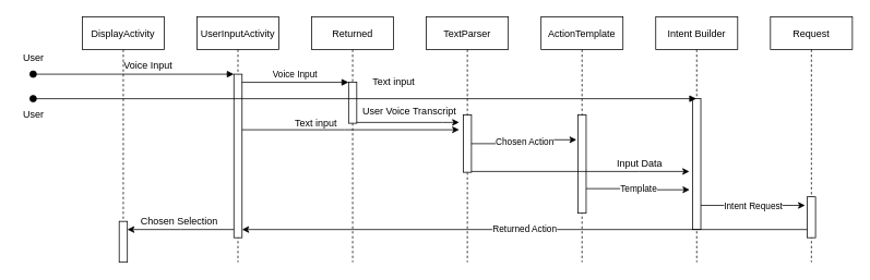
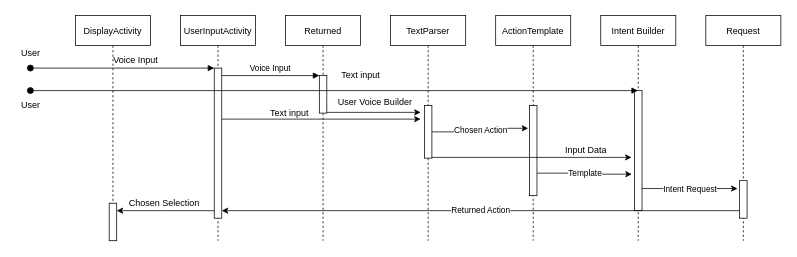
  <mxCell id="0" />
  <mxCell id="1" parent="0" />
  <mxCell id="2" value="UserInputActivity" style="shape=umlLifeline;perimeter=lifelinePerimeter;container=1;collapsible=0;recursiveResize=0;rounded=0;shadow=0;strokeWidth=1;" parent="1" vertex="1"><mxGeometry x="240" y="20" width="100" height="300" as="geometry" /></mxCell>
  <mxCell id="3" value="" style="points=[];perimeter=orthogonalPerimeter;rounded=0;shadow=0;strokeWidth=1;" parent="2" vertex="1"><mxGeometry x="45" y="70" width="10" height="200" as="geometry" /></mxCell>
  <mxCell id="4" value="" style="verticalAlign=bottom;startArrow=oval;endArrow=block;startSize=8;shadow=0;strokeWidth=1;" parent="2" target="3" edge="1"><mxGeometry relative="1" as="geometry"><mxPoint x="-200" y="70" as="sourcePoint" /></mxGeometry></mxCell>
  <mxCell id="5" value="Returned" style="shape=umlLifeline;perimeter=lifelinePerimeter;container=1;collapsible=0;recursiveResize=0;rounded=0;shadow=0;strokeWidth=1;" parent="1" vertex="1"><mxGeometry x="380" y="20" width="100" height="300" as="geometry" /></mxCell>
  <mxCell id="6" value="" style="points=[];perimeter=orthogonalPerimeter;rounded=0;shadow=0;strokeWidth=1;" parent="5" vertex="1"><mxGeometry x="45" y="80" width="10" height="50" as="geometry" /></mxCell>
  <mxCell id="7" value="Voice Input" style="verticalAlign=bottom;endArrow=block;entryX=0;entryY=0;shadow=0;strokeWidth=1;" parent="1" source="3" target="6" edge="1"><mxGeometry relative="1" as="geometry"><mxPoint x="395" y="100" as="sourcePoint" /></mxGeometry></mxCell>
  <mxCell id="8" value="TextParser" style="shape=umlLifeline;perimeter=lifelinePerimeter;container=1;collapsible=0;recursiveResize=0;rounded=0;shadow=0;strokeWidth=1;" parent="1" vertex="1"><mxGeometry x="520" y="20" width="100" height="300" as="geometry" /></mxCell>
  <mxCell id="9" value="" style="points=[];perimeter=orthogonalPerimeter;rounded=0;shadow=0;strokeWidth=1;" parent="8" vertex="1"><mxGeometry x="45" y="120" width="10" height="70" as="geometry" /></mxCell>
  <mxCell id="10" style="edgeStyle=orthogonalEdgeStyle;rounded=0;orthogonalLoop=1;jettySize=auto;html=1;" parent="1" source="6" edge="1"><mxGeometry relative="1" as="geometry"><mxPoint x="560" y="149" as="targetPoint" /><Array as="points"><mxPoint x="540" y="149" /><mxPoint x="540" y="149" /></Array></mxGeometry></mxCell>
  <mxCell id="11" value="User" style="text;html=1;align=center;verticalAlign=middle;resizable=0;points=[];autosize=1;strokeColor=none;fillColor=none;" parent="1" vertex="1"><mxGeometry x="20" y="60" width="40" height="20" as="geometry" /></mxCell>
  <mxCell id="12" style="edgeStyle=orthogonalEdgeStyle;rounded=0;orthogonalLoop=1;jettySize=auto;html=1;" parent="1" source="3" edge="1"><mxGeometry relative="1" as="geometry"><mxPoint x="560" y="158" as="targetPoint" /><Array as="points"><mxPoint x="420" y="158" /><mxPoint x="420" y="158" /></Array></mxGeometry></mxCell>
  <mxCell id="13" value="Text input" style="text;html=1;align=center;verticalAlign=middle;resizable=0;points=[];autosize=1;strokeColor=none;fillColor=none;" parent="1" vertex="1"><mxGeometry x="350" y="140" width="70" height="20" as="geometry" /></mxCell>
- <mxCell id="14" value="User Voice Transcript" style="text;html=1;align=center;verticalAlign=middle;resizable=0;points=[];autosize=1;strokeColor=none;fillColor=none;" parent="1" vertex="1"><mxGeometry x="434" y="126" width="130" height="20" as="geometry" /></mxCell>
+ <mxCell id="14" value="User Voice Builder" style="text;html=1;align=center;verticalAlign=middle;resizable=0;points=[];autosize=1;strokeColor=none;fillColor=none;" parent="1" vertex="1"><mxGeometry x="434" y="126" width="130" height="20" as="geometry" /></mxCell>
  <mxCell id="15" value="ActionTemplate" style="shape=umlLifeline;perimeter=lifelinePerimeter;container=1;collapsible=0;recursiveResize=0;rounded=0;shadow=0;strokeWidth=1;" parent="1" vertex="1"><mxGeometry x="660" y="20" width="100" height="300" as="geometry" /></mxCell>
  <mxCell id="16" value="" style="points=[];perimeter=orthogonalPerimeter;rounded=0;shadow=0;strokeWidth=1;" parent="15" vertex="1"><mxGeometry x="45" y="120" width="10" height="120" as="geometry" /></mxCell>
  <mxCell id="17" value="Intent Builder" style="shape=umlLifeline;perimeter=lifelinePerimeter;container=1;collapsible=0;recursiveResize=0;rounded=0;shadow=0;strokeWidth=1;" parent="1" vertex="1"><mxGeometry x="800" y="20" width="100" height="300" as="geometry" /></mxCell>
  <mxCell id="18" value="" style="points=[];perimeter=orthogonalPerimeter;rounded=0;shadow=0;strokeWidth=1;" parent="17" vertex="1"><mxGeometry x="45" y="100" width="10" height="160" as="geometry" /></mxCell>
  <mxCell id="19" value="Chosen Action" style="edgeStyle=orthogonalEdgeStyle;rounded=0;orthogonalLoop=1;jettySize=auto;html=1;entryX=-0.176;entryY=0.252;entryDx=0;entryDy=0;entryPerimeter=0;" parent="1" source="9" target="16" edge="1"><mxGeometry relative="1" as="geometry" /></mxCell>
  <mxCell id="20" style="edgeStyle=orthogonalEdgeStyle;rounded=0;orthogonalLoop=1;jettySize=auto;html=1;" parent="1" source="9" edge="1"><mxGeometry relative="1" as="geometry"><Array as="points"><mxPoint x="780" y="209" /><mxPoint x="780" y="209" /></Array><mxPoint x="841" y="209" as="targetPoint" /></mxGeometry></mxCell>
  <mxCell id="21" value="Input Data" style="text;html=1;align=center;verticalAlign=middle;resizable=0;points=[];autosize=1;strokeColor=none;fillColor=none;" parent="1" vertex="1"><mxGeometry x="740" y="190" width="80" height="20" as="geometry" /></mxCell>
  <mxCell id="22" value="Request" style="shape=umlLifeline;perimeter=lifelinePerimeter;container=1;collapsible=0;recursiveResize=0;rounded=0;shadow=0;strokeWidth=1;" parent="1" vertex="1"><mxGeometry x="940" y="20" width="100" height="300" as="geometry" /></mxCell>
  <mxCell id="23" value="" style="points=[];perimeter=orthogonalPerimeter;rounded=0;shadow=0;strokeWidth=1;" parent="22" vertex="1"><mxGeometry x="45" y="220" width="10" height="50" as="geometry" /></mxCell>
  <mxCell id="24" value="Returned Action" style="edgeStyle=orthogonalEdgeStyle;rounded=0;orthogonalLoop=1;jettySize=auto;html=1;" parent="1" source="23" edge="1"><mxGeometry relative="1" as="geometry"><mxPoint x="295" y="280" as="targetPoint" /><Array as="points"><mxPoint x="295" y="280" /></Array></mxGeometry></mxCell>
  <mxCell id="25" value="DisplayActivity" style="shape=umlLifeline;perimeter=lifelinePerimeter;container=1;collapsible=0;recursiveResize=0;rounded=0;shadow=0;strokeWidth=1;" parent="1" vertex="1"><mxGeometry x="100" y="20" width="100" height="300" as="geometry" /></mxCell>
  <mxCell id="26" value="" style="points=[];perimeter=orthogonalPerimeter;rounded=0;shadow=0;strokeWidth=1;" parent="25" vertex="1"><mxGeometry x="45" y="250" width="10" height="50" as="geometry" /></mxCell>
  <mxCell id="27" value="Voice Input" style="text;html=1;align=center;verticalAlign=middle;resizable=0;points=[];autosize=1;strokeColor=none;fillColor=none;" parent="1" vertex="1"><mxGeometry x="145" y="70" width="70" height="20" as="geometry" /></mxCell>
  <mxCell id="28" style="edgeStyle=orthogonalEdgeStyle;rounded=0;orthogonalLoop=1;jettySize=auto;html=1;" parent="1" source="3" target="26" edge="1"><mxGeometry relative="1" as="geometry"><Array as="points"><mxPoint x="220" y="280" /><mxPoint x="220" y="280" /></Array></mxGeometry></mxCell>
  <mxCell id="29" value="Chosen Selection" style="text;html=1;align=center;verticalAlign=middle;resizable=0;points=[];autosize=1;strokeColor=none;fillColor=none;" parent="1" vertex="1"><mxGeometry x="163" y="260" width="110" height="20" as="geometry" /></mxCell>
  <mxCell id="30" value="Template" style="edgeStyle=orthogonalEdgeStyle;rounded=0;orthogonalLoop=1;jettySize=auto;html=1;entryX=-0.367;entryY=0.696;entryDx=0;entryDy=0;entryPerimeter=0;" parent="1" source="16" target="18" edge="1"><mxGeometry relative="1" as="geometry"><Array as="points"><mxPoint x="780" y="230" /><mxPoint x="780" y="231" /></Array></mxGeometry></mxCell>
  <mxCell id="31" value="Intent Request" style="edgeStyle=orthogonalEdgeStyle;rounded=0;orthogonalLoop=1;jettySize=auto;html=1;entryX=-0.276;entryY=0.21;entryDx=0;entryDy=0;entryPerimeter=0;" parent="1" source="18" target="23" edge="1"><mxGeometry relative="1" as="geometry"><Array as="points"><mxPoint x="920" y="251" /></Array></mxGeometry></mxCell>
  <mxCell id="32" value="" style="verticalAlign=bottom;startArrow=oval;endArrow=block;startSize=8;shadow=0;strokeWidth=1;" edge="1" parent="1" target="17"><mxGeometry relative="1" as="geometry"><mxPoint x="40" y="120" as="sourcePoint" /><mxPoint x="285" y="120" as="targetPoint" /></mxGeometry></mxCell>
  <mxCell id="33" value="Text input" style="text;html=1;align=center;verticalAlign=middle;resizable=0;points=[];autosize=1;strokeColor=none;fillColor=none;" vertex="1" parent="1"><mxGeometry x="445" y="90" width="70" height="20" as="geometry" /></mxCell>
  <mxCell id="34" value="User" style="text;html=1;align=center;verticalAlign=middle;resizable=0;points=[];autosize=1;strokeColor=none;fillColor=none;" vertex="1" parent="1"><mxGeometry x="20" y="130" width="40" height="20" as="geometry" /></mxCell>
